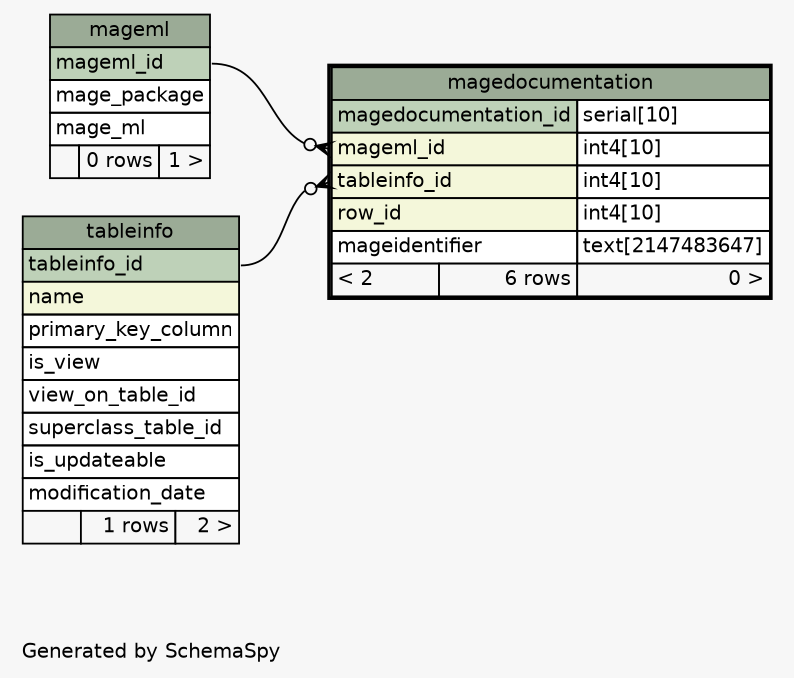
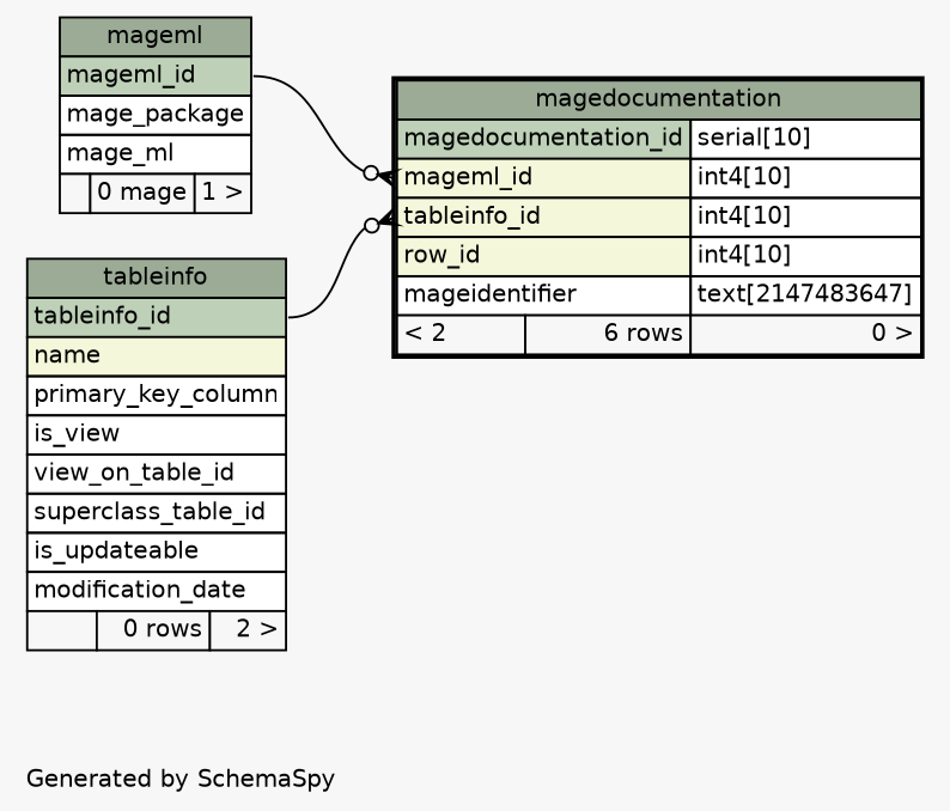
  digraph {
    bgcolor="#f7f7f7"
    fontname=Helvetica
    fontsize=11
    label="\nGenerated by SchemaSpy"
    labeljust=l
    nodesep=0.18
    rankdir=RL
    ranksep=0.46
    node [fontname=Helvetica fontsize=11 shape=plaintext]
    edge [arrowhead=none arrowsize=0.8 arrowtail=crowodot dir=back]
    n1 [label=<     <TABLE BORDER="2" CELLBORDER="1" CELLSPACING="0" BGCOLOR="#ffffff">       <TR><TD COLSPAN="3" BGCOLOR="#9bab96" ALIGN="CENTER">magedocumentation</TD></TR>       <TR><TD PORT="magedocumentation_id" COLSPAN="2" BGCOLOR="#bed1b8" ALIGN="LEFT">magedocumentation_id</TD><TD PORT="magedocumentation_id.type" ALIGN="LEFT">serial[10]</TD></TR>       <TR><TD PORT="mageml_id" COLSPAN="2" BGCOLOR="#f4f7da" ALIGN="LEFT">mageml_id</TD><TD PORT="mageml_id.type" ALIGN="LEFT">int4[10]</TD></TR>       <TR><TD PORT="tableinfo_id" COLSPAN="2" BGCOLOR="#f4f7da" ALIGN="LEFT">tableinfo_id</TD><TD PORT="tableinfo_id.type" ALIGN="LEFT">int4[10]</TD></TR>       <TR><TD PORT="row_id" COLSPAN="2" BGCOLOR="#f4f7da" ALIGN="LEFT">row_id</TD><TD PORT="row_id.type" ALIGN="LEFT">int4[10]</TD></TR>       <TR><TD PORT="mageidentifier" COLSPAN="2" ALIGN="LEFT">mageidentifier</TD><TD PORT="mageidentifier.type" ALIGN="LEFT">text[2147483647]</TD></TR>       <TR><TD ALIGN="LEFT" BGCOLOR="#f7f7f7">&lt; 2</TD><TD ALIGN="RIGHT" BGCOLOR="#f7f7f7">6 rows</TD><TD ALIGN="RIGHT" BGCOLOR="#f7f7f7">0 &gt;</TD></TR>     </TABLE>>]
-   n2 [label=<     <TABLE BORDER="0" CELLBORDER="1" CELLSPACING="0" BGCOLOR="#ffffff">       <TR><TD COLSPAN="3" BGCOLOR="#9bab96" ALIGN="CENTER">mageml</TD></TR>       <TR><TD PORT="mageml_id" COLSPAN="3" BGCOLOR="#bed1b8" ALIGN="LEFT">mageml_id</TD></TR>       <TR><TD PORT="mage_package" COLSPAN="3" ALIGN="LEFT">mage_package</TD></TR>       <TR><TD PORT="mage_ml" COLSPAN="3" ALIGN="LEFT">mage_ml</TD></TR>       <TR><TD ALIGN="LEFT" BGCOLOR="#f7f7f7">  </TD><TD ALIGN="RIGHT" BGCOLOR="#f7f7f7">0 rows</TD><TD ALIGN="RIGHT" BGCOLOR="#f7f7f7">1 &gt;</TD></TR>     </TABLE>>]
-   n3 [label=<     <TABLE BORDER="0" CELLBORDER="1" CELLSPACING="0" BGCOLOR="#ffffff">       <TR><TD COLSPAN="3" BGCOLOR="#9bab96" ALIGN="CENTER">tableinfo</TD></TR>       <TR><TD PORT="tableinfo_id" COLSPAN="3" BGCOLOR="#bed1b8" ALIGN="LEFT">tableinfo_id</TD></TR>       <TR><TD PORT="name" COLSPAN="3" BGCOLOR="#f4f7da" ALIGN="LEFT">name</TD></TR>       <TR><TD PORT="primary_key_column" COLSPAN="3" ALIGN="LEFT">primary_key_column</TD></TR>       <TR><TD PORT="is_view" COLSPAN="3" ALIGN="LEFT">is_view</TD></TR>       <TR><TD PORT="view_on_table_id" COLSPAN="3" ALIGN="LEFT">view_on_table_id</TD></TR>       <TR><TD PORT="superclass_table_id" COLSPAN="3" ALIGN="LEFT">superclass_table_id</TD></TR>       <TR><TD PORT="is_updateable" COLSPAN="3" ALIGN="LEFT">is_updateable</TD></TR>       <TR><TD PORT="modification_date" COLSPAN="3" ALIGN="LEFT">modification_date</TD></TR>       <TR><TD ALIGN="LEFT" BGCOLOR="#f7f7f7">  </TD><TD ALIGN="RIGHT" BGCOLOR="#f7f7f7">1 rows</TD><TD ALIGN="RIGHT" BGCOLOR="#f7f7f7">2 &gt;</TD></TR>     </TABLE>>]
+   n2 [label=<     <TABLE BORDER="0" CELLBORDER="1" CELLSPACING="0" BGCOLOR="#ffffff">       <TR><TD COLSPAN="3" BGCOLOR="#9bab96" ALIGN="CENTER">mageml</TD></TR>       <TR><TD PORT="mageml_id" COLSPAN="3" BGCOLOR="#bed1b8" ALIGN="LEFT">mageml_id</TD></TR>       <TR><TD PORT="mage_package" COLSPAN="3" ALIGN="LEFT">mage_package</TD></TR>       <TR><TD PORT="mage_ml" COLSPAN="3" ALIGN="LEFT">mage_ml</TD></TR>       <TR><TD ALIGN="LEFT" BGCOLOR="#f7f7f7">  </TD><TD ALIGN="RIGHT" BGCOLOR="#f7f7f7">0 mage</TD><TD ALIGN="RIGHT" BGCOLOR="#f7f7f7">1 &gt;</TD></TR>     </TABLE>>]
+   n3 [label=<     <TABLE BORDER="0" CELLBORDER="1" CELLSPACING="0" BGCOLOR="#ffffff">       <TR><TD COLSPAN="3" BGCOLOR="#9bab96" ALIGN="CENTER">tableinfo</TD></TR>       <TR><TD PORT="tableinfo_id" COLSPAN="3" BGCOLOR="#bed1b8" ALIGN="LEFT">tableinfo_id</TD></TR>       <TR><TD PORT="name" COLSPAN="3" BGCOLOR="#f4f7da" ALIGN="LEFT">name</TD></TR>       <TR><TD PORT="primary_key_column" COLSPAN="3" ALIGN="LEFT">primary_key_column</TD></TR>       <TR><TD PORT="is_view" COLSPAN="3" ALIGN="LEFT">is_view</TD></TR>       <TR><TD PORT="view_on_table_id" COLSPAN="3" ALIGN="LEFT">view_on_table_id</TD></TR>       <TR><TD PORT="superclass_table_id" COLSPAN="3" ALIGN="LEFT">superclass_table_id</TD></TR>       <TR><TD PORT="is_updateable" COLSPAN="3" ALIGN="LEFT">is_updateable</TD></TR>       <TR><TD PORT="modification_date" COLSPAN="3" ALIGN="LEFT">modification_date</TD></TR>       <TR><TD ALIGN="LEFT" BGCOLOR="#f7f7f7">  </TD><TD ALIGN="RIGHT" BGCOLOR="#f7f7f7">0 rows</TD><TD ALIGN="RIGHT" BGCOLOR="#f7f7f7">2 &gt;</TD></TR>     </TABLE>>]
    n1 -> n2 [headport="mageml_id:e" tailport="mageml_id:w"]
    n1 -> n3 [headport="tableinfo_id:e" tailport="tableinfo_id:w"]
  }
